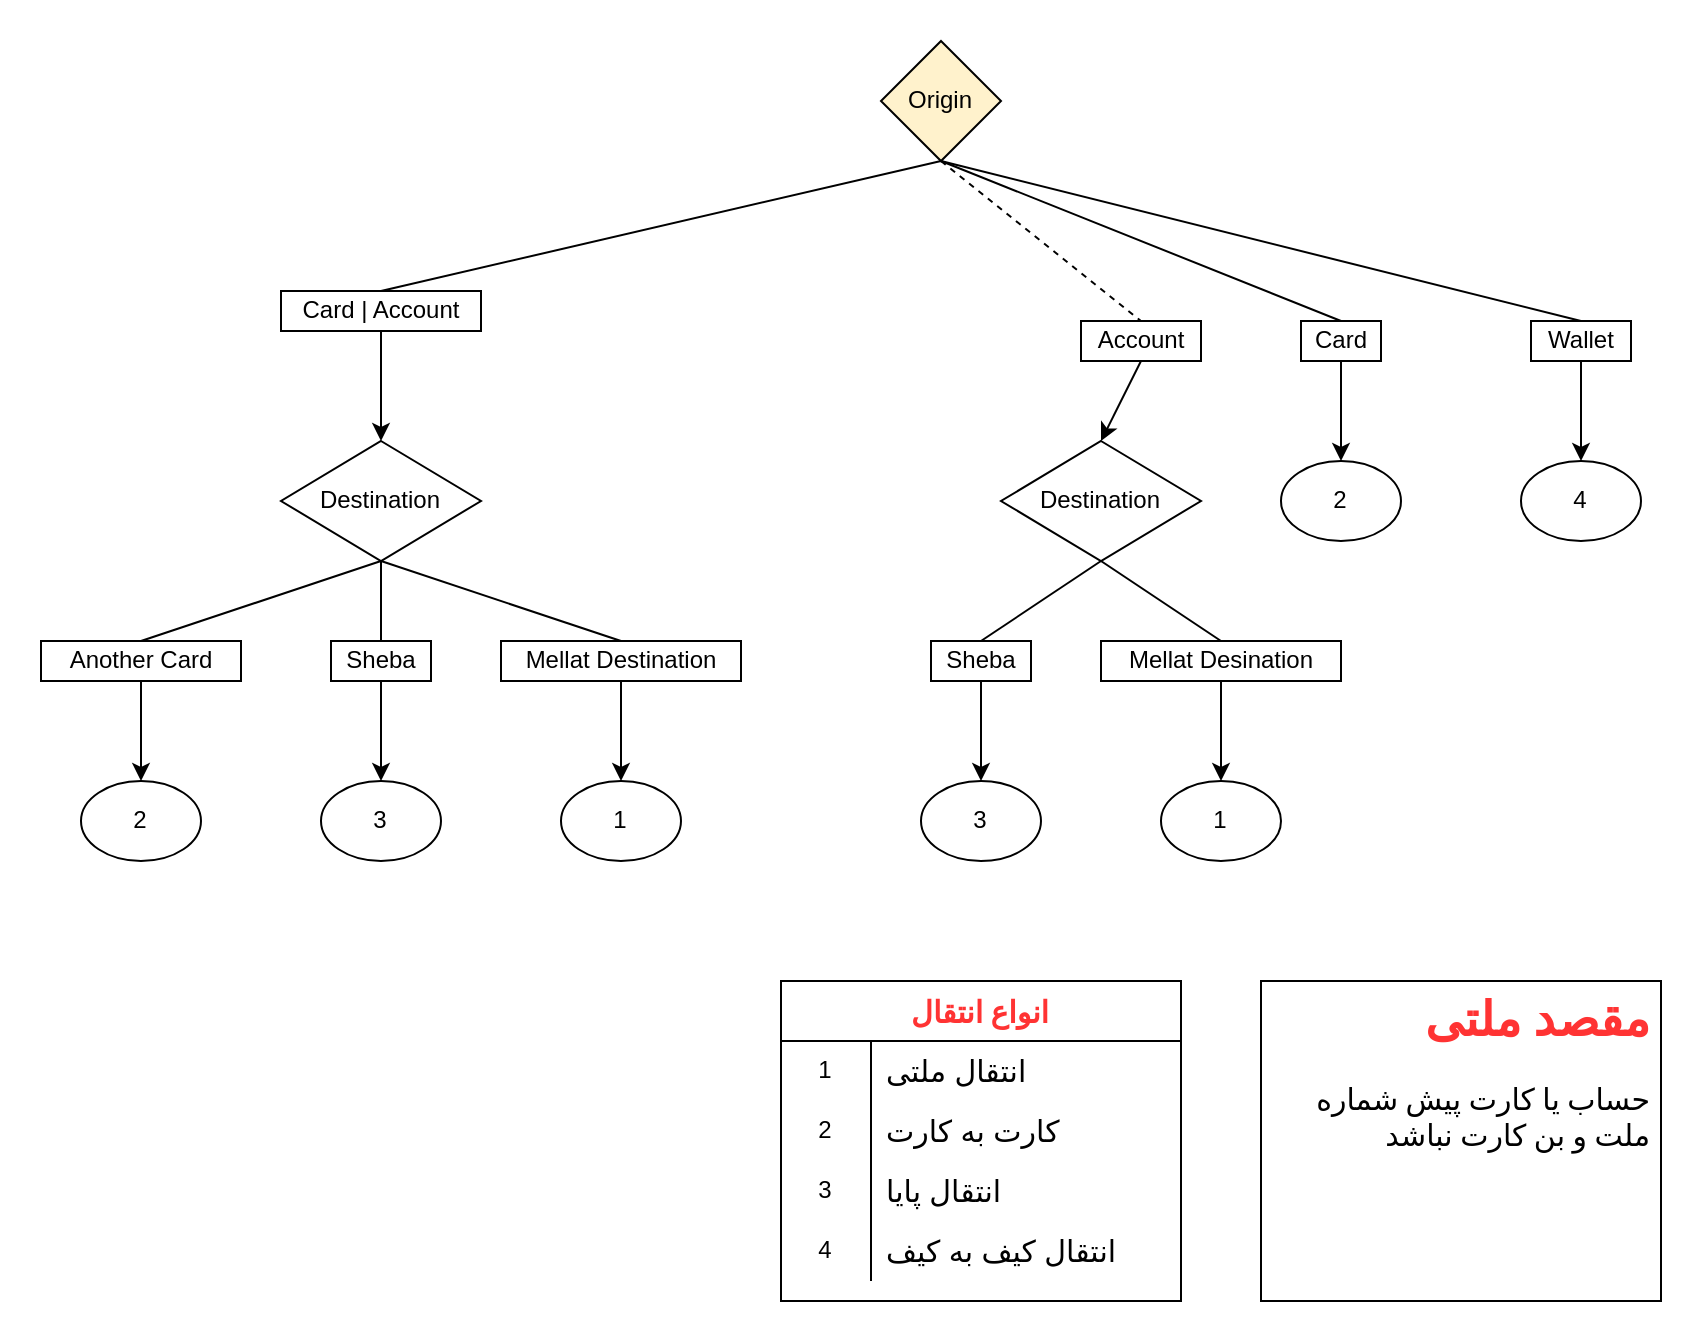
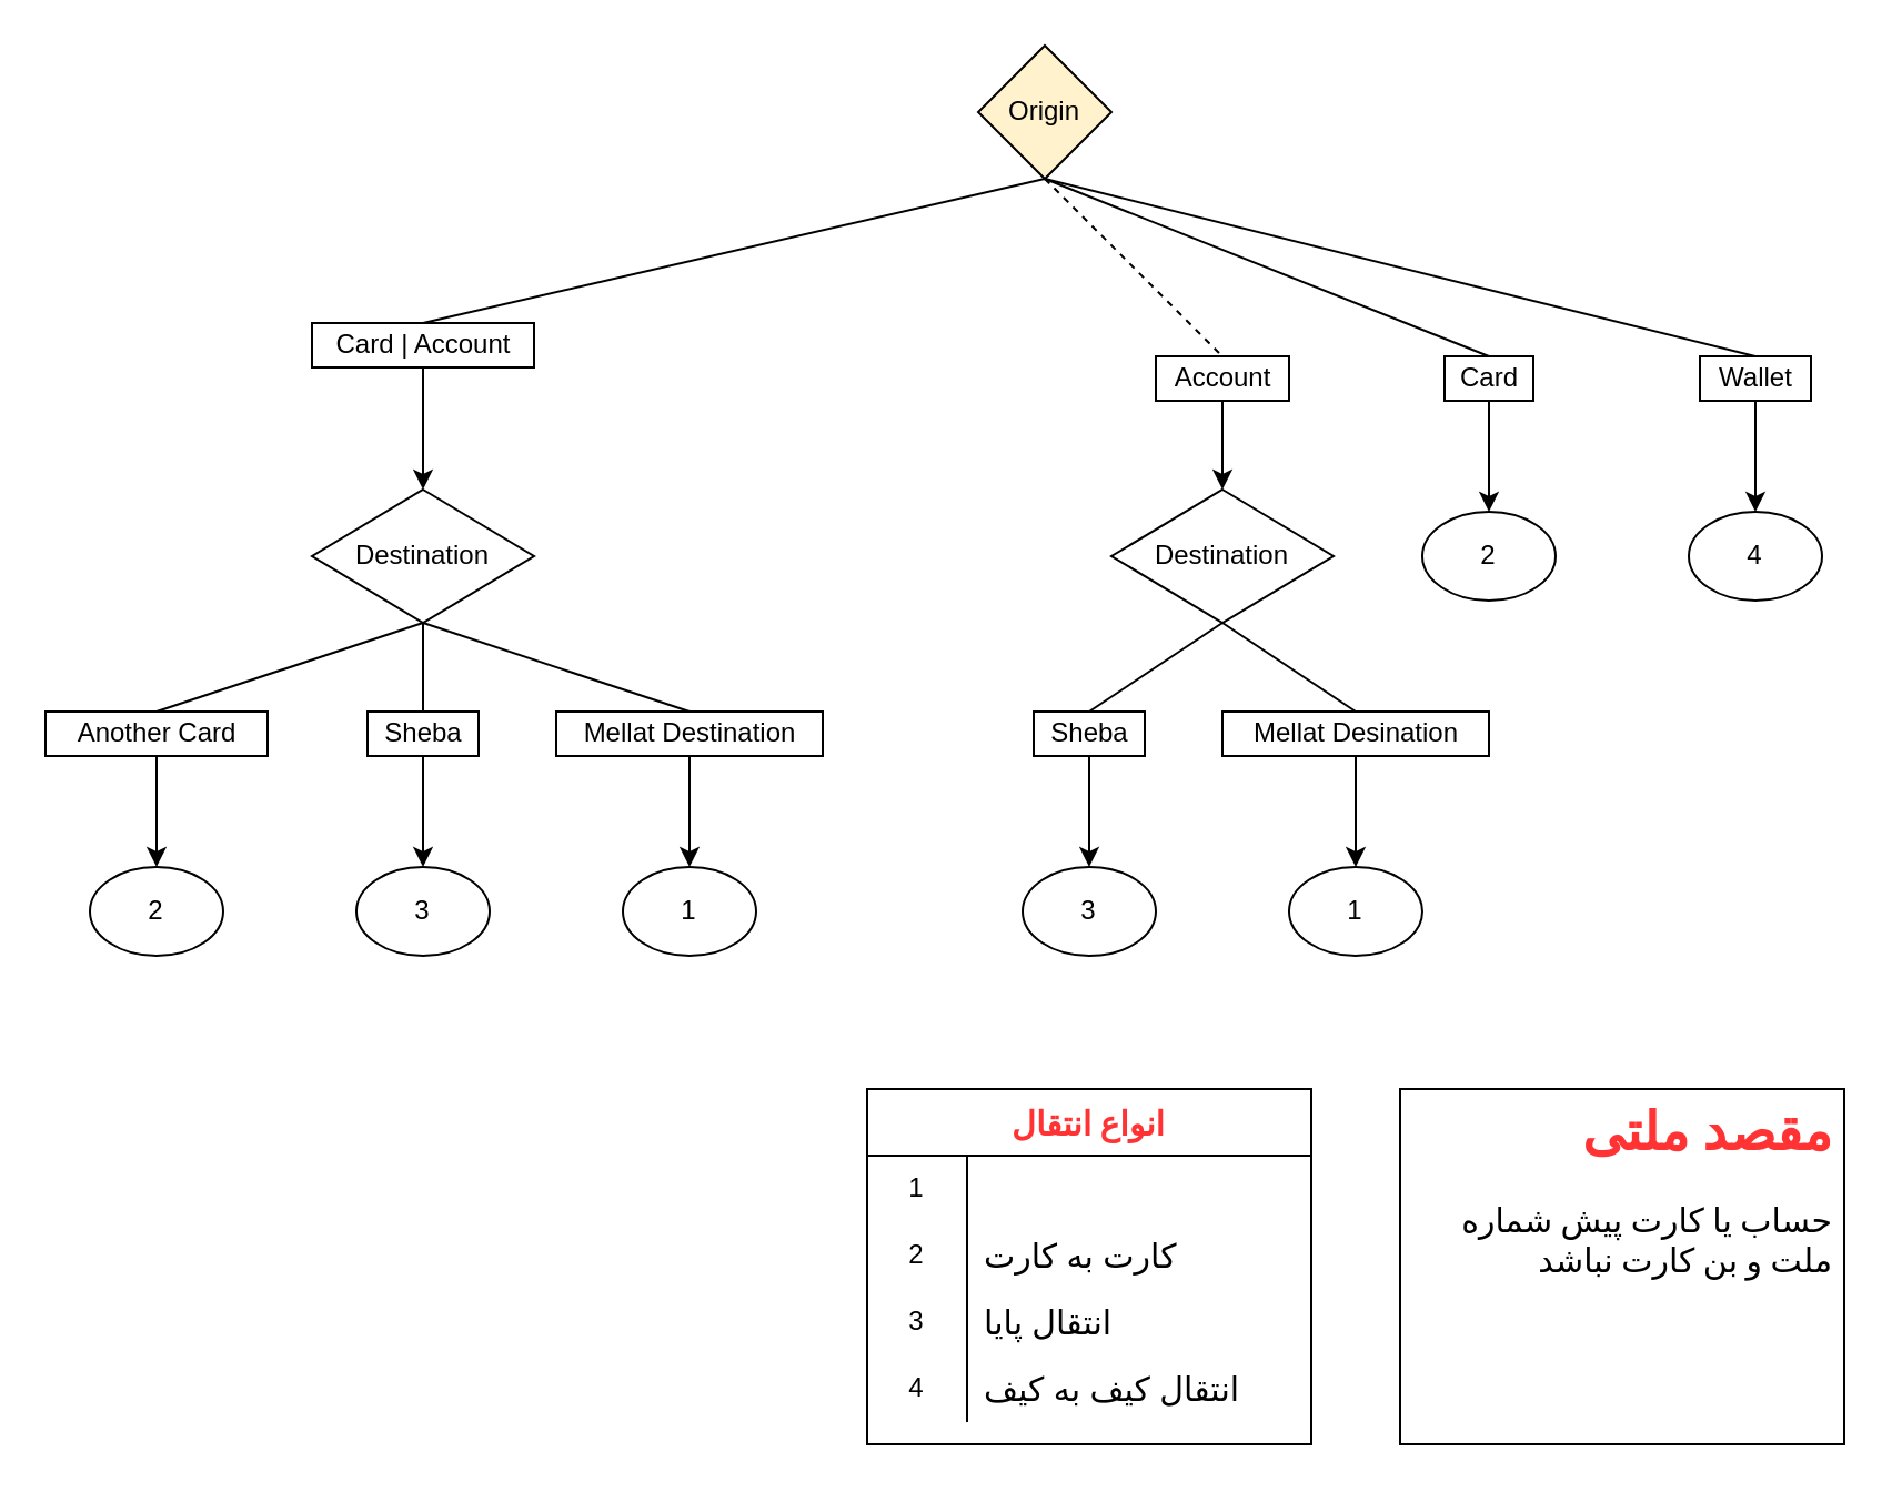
  <mxCell id="0" />
  <mxCell id="1" parent="0" />
  <mxCell id="2" value="Origin" style="rhombus;whiteSpace=wrap;html=1;fontSize=12;fillColor=#fff2cc;" parent="1" vertex="1"><mxGeometry x="440" y="20" width="60" height="60" as="geometry" /></mxCell>
  <mxCell id="3" value="4" style="ellipse;whiteSpace=wrap;html=1;fontSize=12;" parent="1" vertex="1"><mxGeometry x="760" y="230" width="60" height="40" as="geometry" /></mxCell>
  <mxCell id="4" value="2" style="ellipse;whiteSpace=wrap;html=1;fontSize=12;" parent="1" vertex="1"><mxGeometry x="640" y="230" width="60" height="40" as="geometry" /></mxCell>
  <mxCell id="5" value="Destination" style="rhombus;whiteSpace=wrap;html=1;fontSize=12;" parent="1" vertex="1"><mxGeometry x="500" y="220" width="100" height="60" as="geometry" /></mxCell>
  <mxCell id="6" value="1" style="ellipse;whiteSpace=wrap;html=1;fontSize=12;" parent="1" vertex="1"><mxGeometry x="580" y="390" width="60" height="40" as="geometry" /></mxCell>
  <mxCell id="7" value="3" style="ellipse;whiteSpace=wrap;html=1;fontSize=12;" parent="1" vertex="1"><mxGeometry x="460" y="390" width="60" height="40" as="geometry" /></mxCell>
  <mxCell id="8" value="Destination" style="rhombus;whiteSpace=wrap;html=1;fontSize=12;" parent="1" vertex="1"><mxGeometry x="140" y="220" width="100" height="60" as="geometry" /></mxCell>
  <mxCell id="9" value="" style="endArrow=classic;html=1;fontSize=12;exitX=0.5;exitY=1;exitDx=0;exitDy=0;entryX=0.5;entryY=0;entryDx=0;entryDy=0;startArrow=none;" parent="1" source="35" target="3" edge="1"><mxGeometry width="50" height="50" relative="1" as="geometry"><mxPoint x="390" y="370" as="sourcePoint" /><mxPoint x="440" y="320" as="targetPoint" /></mxGeometry></mxCell>
  <mxCell id="10" value="" style="endArrow=classic;html=1;fontSize=12;exitX=0.5;exitY=1;exitDx=0;exitDy=0;entryX=0.5;entryY=0;entryDx=0;entryDy=0;startArrow=none;" parent="1" source="37" target="4" edge="1"><mxGeometry width="50" height="50" relative="1" as="geometry"><mxPoint x="390" y="370" as="sourcePoint" /><mxPoint x="440" y="320" as="targetPoint" /></mxGeometry></mxCell>
  <mxCell id="11" value="" style="endArrow=classic;html=1;fontSize=12;exitX=0.5;exitY=1;exitDx=0;exitDy=0;entryX=0.5;entryY=0;entryDx=0;entryDy=0;startArrow=none;" parent="1" source="33" target="5" edge="1"><mxGeometry width="50" height="50" relative="1" as="geometry"><mxPoint x="390" y="370" as="sourcePoint" /><mxPoint x="410" y="180" as="targetPoint" /></mxGeometry></mxCell>
  <mxCell id="12" value="" style="endArrow=classic;html=1;fontSize=12;entryX=0.5;entryY=0;entryDx=0;entryDy=0;startArrow=none;" parent="1" source="31" target="8" edge="1"><mxGeometry width="50" height="50" relative="1" as="geometry"><mxPoint x="470" y="80" as="sourcePoint" /><mxPoint x="440" y="320" as="targetPoint" /></mxGeometry></mxCell>
  <mxCell id="13" value="3" style="ellipse;whiteSpace=wrap;html=1;fontSize=12;" parent="1" vertex="1"><mxGeometry x="160" y="390" width="60" height="40" as="geometry" /></mxCell>
  <mxCell id="14" value="1" style="ellipse;whiteSpace=wrap;html=1;fontSize=12;" parent="1" vertex="1"><mxGeometry x="280" y="390" width="60" height="40" as="geometry" /></mxCell>
  <mxCell id="15" value="2" style="ellipse;whiteSpace=wrap;html=1;fontSize=12;" parent="1" vertex="1"><mxGeometry x="40" y="390" width="60" height="40" as="geometry" /></mxCell>
  <mxCell id="16" value="" style="endArrow=classic;html=1;fontSize=12;exitX=0.5;exitY=1;exitDx=0;exitDy=0;entryX=0.5;entryY=0;entryDx=0;entryDy=0;startArrow=none;" parent="1" source="23" target="14" edge="1"><mxGeometry width="50" height="50" relative="1" as="geometry"><mxPoint x="230" y="260" as="sourcePoint" /><mxPoint x="280" y="210" as="targetPoint" /></mxGeometry></mxCell>
  <mxCell id="17" value="" style="endArrow=classic;html=1;fontSize=12;exitX=0.5;exitY=1;exitDx=0;exitDy=0;entryX=0.5;entryY=0;entryDx=0;entryDy=0;startArrow=none;" parent="1" source="25" target="13" edge="1"><mxGeometry width="50" height="50" relative="1" as="geometry"><mxPoint x="140" y="360" as="sourcePoint" /><mxPoint x="190" y="300" as="targetPoint" /></mxGeometry></mxCell>
  <mxCell id="18" value="" style="endArrow=classic;html=1;fontSize=12;entryX=0.5;entryY=0;entryDx=0;entryDy=0;exitX=0.5;exitY=1;exitDx=0;exitDy=0;startArrow=none;" parent="1" source="21" target="15" edge="1"><mxGeometry width="50" height="50" relative="1" as="geometry"><mxPoint x="410" y="390" as="sourcePoint" /><mxPoint x="460" y="340" as="targetPoint" /></mxGeometry></mxCell>
  <mxCell id="19" value="" style="endArrow=classic;html=1;fontSize=12;entryX=0.5;entryY=0;entryDx=0;entryDy=0;exitX=0.5;exitY=1;exitDx=0;exitDy=0;startArrow=none;" parent="1" source="27" target="7" edge="1"><mxGeometry width="50" height="50" relative="1" as="geometry"><mxPoint x="420" y="400" as="sourcePoint" /><mxPoint x="470" y="350" as="targetPoint" /></mxGeometry></mxCell>
  <mxCell id="20" value="" style="endArrow=classic;html=1;fontSize=12;entryX=0.5;entryY=0;entryDx=0;entryDy=0;exitX=0.5;exitY=1;exitDx=0;exitDy=0;startArrow=none;" parent="1" source="29" target="6" edge="1"><mxGeometry width="50" height="50" relative="1" as="geometry"><mxPoint x="550" y="240" as="sourcePoint" /><mxPoint x="480" y="360" as="targetPoint" /></mxGeometry></mxCell>
  <mxCell id="21" value="Another Card" style="text;html=1;resizable=0;autosize=1;align=center;verticalAlign=middle;points=[];fillColor=none;rounded=0;fontSize=12;strokeColor=#000000;" parent="1" vertex="1"><mxGeometry x="20" y="320" width="100" height="20" as="geometry" /></mxCell>
  <mxCell id="22" value="" style="endArrow=none;html=1;fontSize=12;entryX=0.5;entryY=0;entryDx=0;entryDy=0;exitX=0.5;exitY=1;exitDx=0;exitDy=0;" parent="1" source="8" target="21" edge="1"><mxGeometry width="50" height="50" relative="1" as="geometry"><mxPoint x="190" y="240" as="sourcePoint" /><mxPoint x="70" y="310" as="targetPoint" /></mxGeometry></mxCell>
  <mxCell id="23" value="Mellat Destination" style="text;html=1;resizable=0;autosize=1;align=center;verticalAlign=middle;points=[];fillColor=none;rounded=0;fontSize=12;strokeColor=#000000;" parent="1" vertex="1"><mxGeometry x="250" y="320" width="120" height="20" as="geometry" /></mxCell>
  <mxCell id="24" value="" style="endArrow=none;html=1;fontSize=12;exitX=0.5;exitY=1;exitDx=0;exitDy=0;entryX=0.5;entryY=0;entryDx=0;entryDy=0;" parent="1" source="8" target="23" edge="1"><mxGeometry width="50" height="50" relative="1" as="geometry"><mxPoint x="190" y="280" as="sourcePoint" /><mxPoint x="310" y="390" as="targetPoint" /></mxGeometry></mxCell>
  <mxCell id="25" value="Sheba" style="text;html=1;resizable=0;autosize=1;align=center;verticalAlign=middle;points=[];fillColor=none;rounded=0;fontSize=12;strokeColor=#000000;" parent="1" vertex="1"><mxGeometry x="165" y="320" width="50" height="20" as="geometry" /></mxCell>
  <mxCell id="26" value="" style="endArrow=none;html=1;fontSize=12;exitX=0.5;exitY=1;exitDx=0;exitDy=0;entryX=0.5;entryY=0;entryDx=0;entryDy=0;" parent="1" source="8" target="25" edge="1"><mxGeometry width="50" height="50" relative="1" as="geometry"><mxPoint x="190" y="280" as="sourcePoint" /><mxPoint x="190" y="390" as="targetPoint" /></mxGeometry></mxCell>
  <mxCell id="27" value="Sheba" style="text;html=1;resizable=0;autosize=1;align=center;verticalAlign=middle;points=[];fillColor=none;rounded=0;fontSize=12;strokeColor=#000000;" parent="1" vertex="1"><mxGeometry x="465" y="320" width="50" height="20" as="geometry" /></mxCell>
  <mxCell id="28" value="" style="endArrow=none;html=1;fontSize=12;entryX=0.5;entryY=0;entryDx=0;entryDy=0;exitX=0.5;exitY=1;exitDx=0;exitDy=0;" parent="1" source="5" target="27" edge="1"><mxGeometry width="50" height="50" relative="1" as="geometry"><mxPoint x="550" y="280" as="sourcePoint" /><mxPoint x="490" y="390" as="targetPoint" /></mxGeometry></mxCell>
  <mxCell id="29" value="Mellat Desination" style="text;html=1;resizable=0;autosize=1;align=center;verticalAlign=middle;points=[];fillColor=none;rounded=0;fontSize=12;strokeColor=#000000;" parent="1" vertex="1"><mxGeometry x="550" y="320" width="120" height="20" as="geometry" /></mxCell>
  <mxCell id="30" value="" style="endArrow=none;html=1;fontSize=12;entryX=0.5;entryY=0;entryDx=0;entryDy=0;exitX=0.5;exitY=1;exitDx=0;exitDy=0;" parent="1" source="5" target="29" edge="1"><mxGeometry width="50" height="50" relative="1" as="geometry"><mxPoint x="550" y="280" as="sourcePoint" /><mxPoint x="610" y="390" as="targetPoint" /></mxGeometry></mxCell>
  <mxCell id="31" value="Card | Account" style="text;html=1;resizable=0;autosize=1;align=center;verticalAlign=middle;points=[];fillColor=none;rounded=0;fontSize=12;strokeColor=#000000;" parent="1" vertex="1"><mxGeometry x="140" y="145" width="100" height="20" as="geometry" /></mxCell>
  <mxCell id="32" value="" style="endArrow=none;html=1;fontSize=12;entryX=0.5;entryY=0;entryDx=0;entryDy=0;" parent="1" target="31" edge="1"><mxGeometry width="50" height="50" relative="1" as="geometry"><mxPoint x="470" y="80" as="sourcePoint" /><mxPoint x="190" y="220" as="targetPoint" /></mxGeometry></mxCell>
- <mxCell id="33" value="Account" style="text;html=1;resizable=0;autosize=1;align=center;verticalAlign=middle;points=[];fillColor=none;rounded=0;fontSize=12;strokeColor=#000000;" parent="1" vertex="1"><mxGeometry x="540" y="160" width="60" height="20" as="geometry" /></mxCell>
+ <mxCell id="33" value="Account" style="text;html=1;resizable=0;autosize=1;align=center;verticalAlign=middle;points=[];fillColor=none;rounded=0;fontSize=12;strokeColor=#000000;" parent="1" vertex="1"><mxGeometry x="520" y="160" width="60" height="20" as="geometry" /></mxCell>
  <mxCell id="34" value="" style="endArrow=none;html=1;fontSize=12;exitX=0.5;exitY=1;exitDx=0;exitDy=0;entryX=0.5;entryY=0;entryDx=0;entryDy=0;dashed=1;" parent="1" source="2" target="33" edge="1"><mxGeometry width="50" height="50" relative="1" as="geometry"><mxPoint x="470" y="80" as="sourcePoint" /><mxPoint x="550" y="220" as="targetPoint" /></mxGeometry></mxCell>
  <mxCell id="35" value="Wallet" style="text;html=1;resizable=0;autosize=1;align=center;verticalAlign=middle;points=[];fillColor=none;rounded=0;fontSize=12;strokeColor=#000000;" parent="1" vertex="1"><mxGeometry x="765" y="160" width="50" height="20" as="geometry" /></mxCell>
  <mxCell id="36" value="" style="endArrow=none;html=1;fontSize=12;exitX=0.5;exitY=1;exitDx=0;exitDy=0;entryX=0.5;entryY=0;entryDx=0;entryDy=0;" parent="1" source="2" target="35" edge="1"><mxGeometry width="50" height="50" relative="1" as="geometry"><mxPoint x="470" y="80" as="sourcePoint" /><mxPoint x="790" y="230" as="targetPoint" /></mxGeometry></mxCell>
  <mxCell id="37" value="Card" style="text;html=1;resizable=0;autosize=1;align=center;verticalAlign=middle;points=[];fillColor=none;rounded=0;fontSize=12;strokeColor=#000000;" parent="1" vertex="1"><mxGeometry x="650" y="160" width="40" height="20" as="geometry" /></mxCell>
  <mxCell id="38" value="" style="endArrow=none;html=1;fontSize=12;exitX=0.5;exitY=1;exitDx=0;exitDy=0;entryX=0.5;entryY=0;entryDx=0;entryDy=0;" parent="1" source="2" target="37" edge="1"><mxGeometry width="50" height="50" relative="1" as="geometry"><mxPoint x="470" y="80" as="sourcePoint" /><mxPoint x="670" y="230" as="targetPoint" /></mxGeometry></mxCell>
  <mxCell id="39" value="&lt;h1&gt;&lt;font color=&quot;#ff3333&quot;&gt;مقصد ملتی&lt;/font&gt;&lt;/h1&gt;&lt;p&gt;&lt;font style=&quot;font-size: 15px&quot;&gt;حساب یا کارت پیش شماره ملت و بن کارت نباشد&lt;/font&gt;&lt;/p&gt;" style="text;html=1;fillColor=none;spacing=5;spacingTop=-20;whiteSpace=wrap;overflow=hidden;rounded=0;align=right;fontFamily=Comic Sans MS;strokeColor=#000000;" parent="1" vertex="1"><mxGeometry x="630" y="490" width="200" height="160" as="geometry" /></mxCell>
  <mxCell id="40" value="انواع انتقال" style="shape=table;startSize=30;container=1;collapsible=0;childLayout=tableLayout;fixedRows=1;rowLines=0;fontStyle=1;align=center;pointerEvents=1;fontSize=15;fontFamily=Comic Sans MS;fontColor=#FF3333;" parent="1" vertex="1"><mxGeometry x="390" y="490" width="200" height="160" as="geometry" /></mxCell>
  <mxCell id="41" value="" style="shape=partialRectangle;html=1;whiteSpace=wrap;collapsible=0;dropTarget=0;pointerEvents=1;fillColor=none;top=0;left=0;bottom=0;right=0;points=[[0,0.5],[1,0.5]];portConstraint=eastwest;" parent="40" vertex="1"><mxGeometry y="30" width="200" height="30" as="geometry" /></mxCell>
  <mxCell id="42" value="1" style="shape=partialRectangle;html=1;whiteSpace=wrap;connectable=0;fillColor=none;top=0;left=0;bottom=0;right=0;overflow=hidden;pointerEvents=1;align=center;" parent="41" vertex="1"><mxGeometry width="45" height="30" as="geometry"><mxRectangle width="45" height="30" as="alternateBounds" /></mxGeometry></mxCell>
- <mxCell id="43" value="انتقال ملتی" style="shape=partialRectangle;html=1;whiteSpace=wrap;connectable=0;fillColor=none;top=0;left=0;bottom=0;right=0;align=left;spacingLeft=6;overflow=hidden;pointerEvents=1;fontSize=15;" parent="41" vertex="1"><mxGeometry x="45" width="155" height="30" as="geometry"><mxRectangle width="155" height="30" as="alternateBounds" /></mxGeometry></mxCell>
  <mxCell id="44" value="" style="shape=partialRectangle;html=1;whiteSpace=wrap;collapsible=0;dropTarget=0;pointerEvents=1;fillColor=none;top=0;left=0;bottom=0;right=0;points=[[0,0.5],[1,0.5]];portConstraint=eastwest;" parent="40" vertex="1"><mxGeometry y="60" width="200" height="30" as="geometry" /></mxCell>
  <mxCell id="45" value="2" style="shape=partialRectangle;html=1;whiteSpace=wrap;connectable=0;fillColor=none;top=0;left=0;bottom=0;right=0;overflow=hidden;pointerEvents=1;" parent="44" vertex="1"><mxGeometry width="45" height="30" as="geometry"><mxRectangle width="45" height="30" as="alternateBounds" /></mxGeometry></mxCell>
  <mxCell id="46" value="کارت به کارت" style="shape=partialRectangle;html=1;whiteSpace=wrap;connectable=0;fillColor=none;top=0;left=0;bottom=0;right=0;align=left;spacingLeft=6;overflow=hidden;pointerEvents=1;fontSize=15;" parent="44" vertex="1"><mxGeometry x="45" width="155" height="30" as="geometry"><mxRectangle width="155" height="30" as="alternateBounds" /></mxGeometry></mxCell>
  <mxCell id="47" value="" style="shape=partialRectangle;html=1;whiteSpace=wrap;collapsible=0;dropTarget=0;pointerEvents=1;fillColor=none;top=0;left=0;bottom=0;right=0;points=[[0,0.5],[1,0.5]];portConstraint=eastwest;" parent="40" vertex="1"><mxGeometry y="90" width="200" height="30" as="geometry" /></mxCell>
  <mxCell id="48" value="3" style="shape=partialRectangle;html=1;whiteSpace=wrap;connectable=0;fillColor=none;top=0;left=0;bottom=0;right=0;overflow=hidden;pointerEvents=1;" parent="47" vertex="1"><mxGeometry width="45" height="30" as="geometry"><mxRectangle width="45" height="30" as="alternateBounds" /></mxGeometry></mxCell>
  <mxCell id="49" value="انتقال پایا" style="shape=partialRectangle;html=1;whiteSpace=wrap;connectable=0;fillColor=none;top=0;left=0;bottom=0;right=0;align=left;spacingLeft=6;overflow=hidden;pointerEvents=1;fontSize=15;" parent="47" vertex="1"><mxGeometry x="45" width="155" height="30" as="geometry"><mxRectangle width="155" height="30" as="alternateBounds" /></mxGeometry></mxCell>
  <mxCell id="50" value="" style="shape=partialRectangle;html=1;whiteSpace=wrap;collapsible=0;dropTarget=0;pointerEvents=1;fillColor=none;top=0;left=0;bottom=0;right=0;points=[[0,0.5],[1,0.5]];portConstraint=eastwest;" parent="40" vertex="1"><mxGeometry y="120" width="200" height="30" as="geometry" /></mxCell>
  <mxCell id="51" value="4" style="shape=partialRectangle;html=1;whiteSpace=wrap;connectable=0;fillColor=none;top=0;left=0;bottom=0;right=0;overflow=hidden;pointerEvents=1;" parent="50" vertex="1"><mxGeometry width="45" height="30" as="geometry"><mxRectangle width="45" height="30" as="alternateBounds" /></mxGeometry></mxCell>
  <mxCell id="52" value="انتقال کیف به کیف" style="shape=partialRectangle;html=1;whiteSpace=wrap;connectable=0;fillColor=none;top=0;left=0;bottom=0;right=0;align=left;spacingLeft=6;overflow=hidden;pointerEvents=1;fontSize=15;" parent="50" vertex="1"><mxGeometry x="45" width="155" height="30" as="geometry"><mxRectangle width="155" height="30" as="alternateBounds" /></mxGeometry></mxCell>
